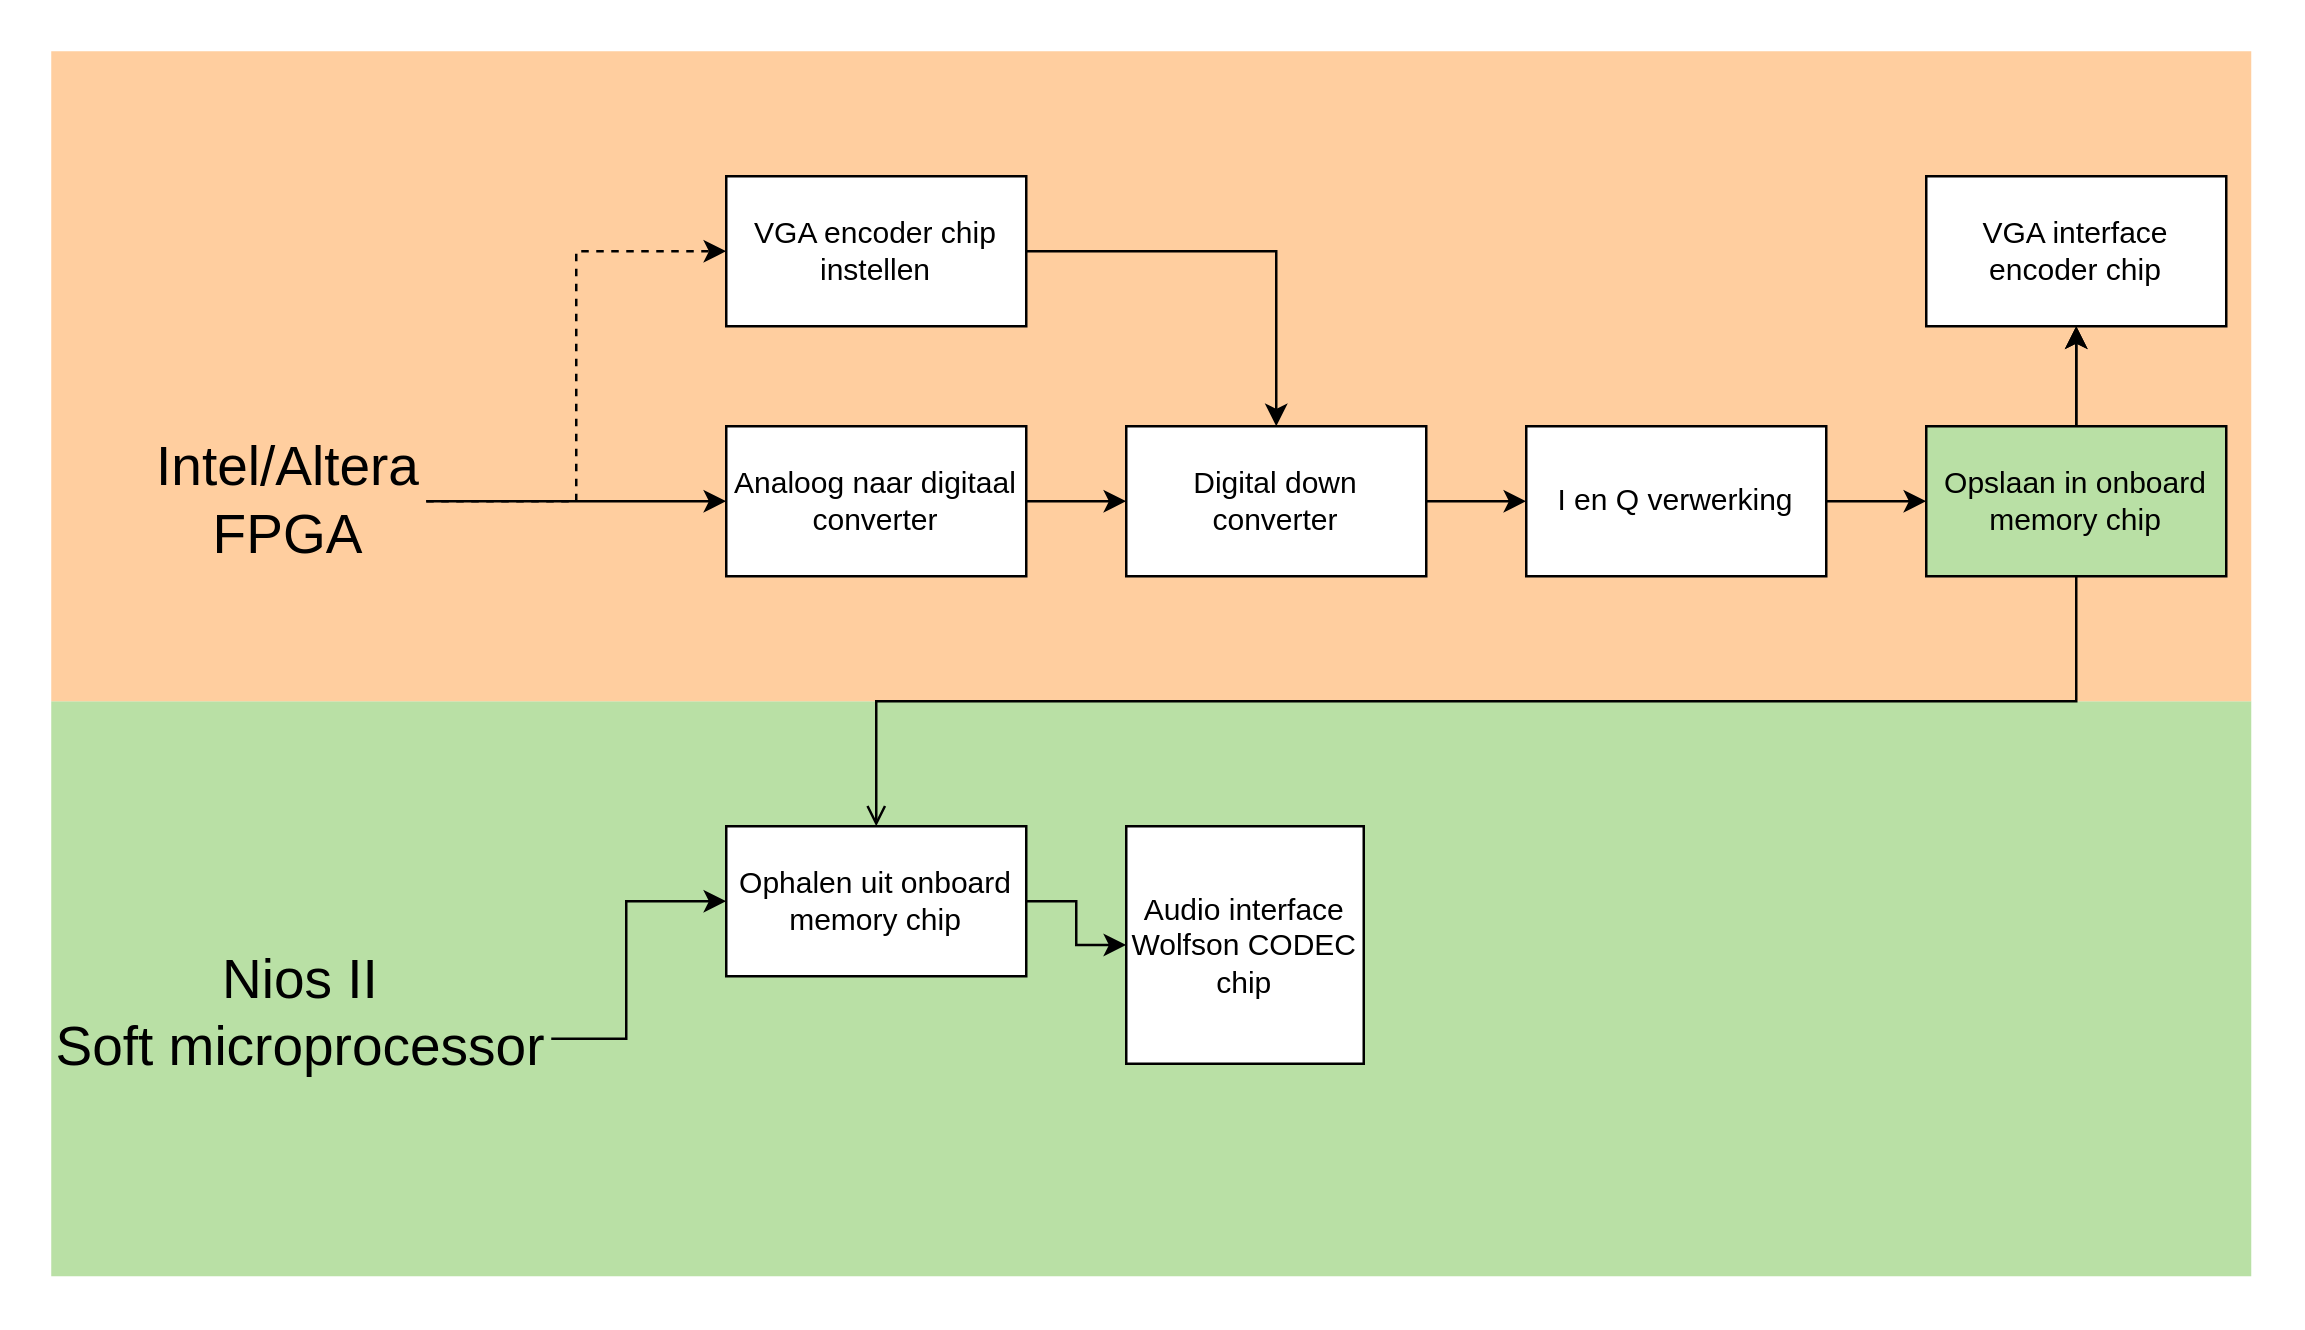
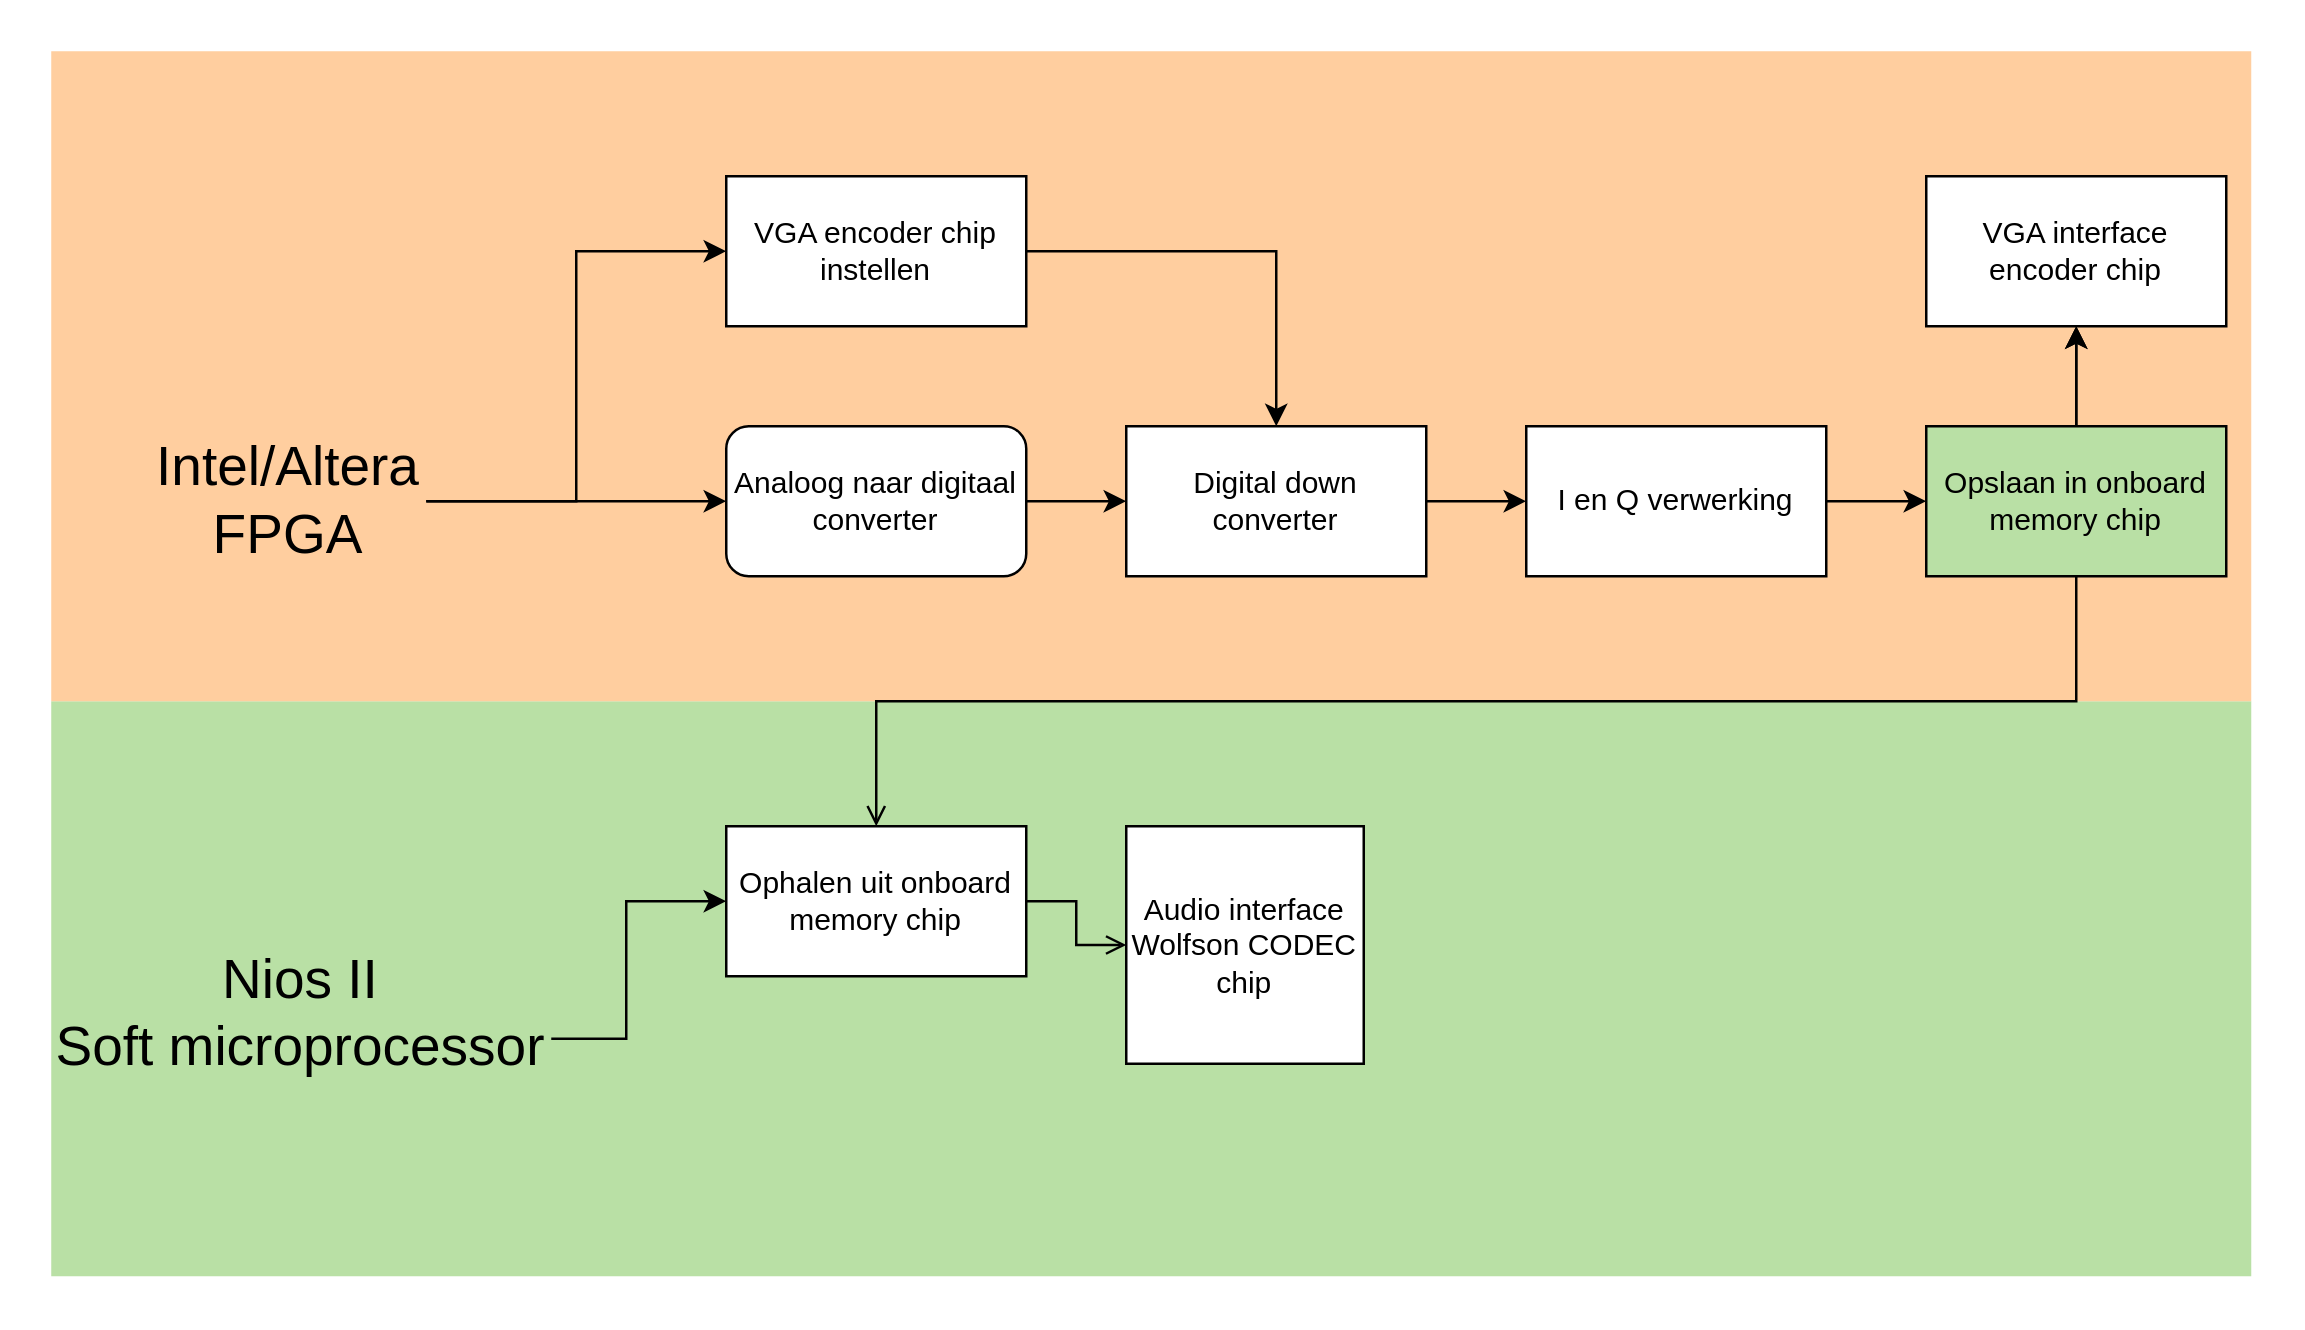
  <mxCell id="0" />
  <mxCell id="1" parent="0" />
  <mxCell id="2" value="" style="rounded=0;whiteSpace=wrap;html=1;fontSize=22;fontColor=none;labelBorderColor=default;labelBackgroundColor=#FFCE9F;noLabel=1;fillColor=#B9E0A5;strokeColor=none;" vertex="1" parent="1"><mxGeometry x="20" y="280" width="880" height="230" as="geometry" /></mxCell>
  <mxCell id="3" value="" style="rounded=0;whiteSpace=wrap;html=1;fontSize=22;fontColor=none;labelBorderColor=default;labelBackgroundColor=#FFCE9F;noLabel=1;fillColor=#FFCE9F;strokeColor=none;" vertex="1" parent="1"><mxGeometry x="20" y="20" width="880" height="260" as="geometry" /></mxCell>
  <mxCell id="4" style="edgeStyle=orthogonalEdgeStyle;rounded=0;orthogonalLoop=1;jettySize=auto;html=1;" edge="1" parent="1" source="5" target="7"><mxGeometry relative="1" as="geometry" /></mxCell>
- <mxCell id="5" value="Analoog naar digitaal converter" style="rounded=0;whiteSpace=wrap;html=1;" vertex="1" parent="1"><mxGeometry x="290" y="170" width="120" height="60" as="geometry" /></mxCell>
+ <mxCell id="5" value="Analoog naar digitaal converter" style="whiteSpace=wrap;html=1;rounded=1;" vertex="1" parent="1"><mxGeometry x="290" y="170" width="120" height="60" as="geometry" /></mxCell>
  <mxCell id="6" style="edgeStyle=orthogonalEdgeStyle;rounded=0;orthogonalLoop=1;jettySize=auto;html=1;" edge="1" parent="1" source="7" target="11"><mxGeometry relative="1" as="geometry" /></mxCell>
  <mxCell id="7" value="Digital down converter" style="rounded=0;whiteSpace=wrap;html=1;" vertex="1" parent="1"><mxGeometry x="450" y="170" width="120" height="60" as="geometry" /></mxCell>
  <mxCell id="8" value="Audio interface&lt;br&gt;Wolfson CODEC chip" style="rounded=0;whiteSpace=wrap;html=1;" vertex="1" parent="1"><mxGeometry x="450" y="330" width="95" height="95" as="geometry" /></mxCell>
  <mxCell id="9" style="edgeStyle=orthogonalEdgeStyle;rounded=0;orthogonalLoop=1;jettySize=auto;html=1;" edge="1" parent="1" source="11" target="14"><mxGeometry relative="1" as="geometry" /></mxCell>
  <mxCell id="10" style="edgeStyle=orthogonalEdgeStyle;rounded=0;orthogonalLoop=1;jettySize=auto;html=1;" edge="1" parent="1" source="14" target="24"><mxGeometry relative="1" as="geometry"><Array as="points"><mxPoint x="830" y="100" /></Array></mxGeometry></mxCell>
  <mxCell id="11" value="I en Q verwerking" style="rounded=0;whiteSpace=wrap;html=1;" vertex="1" parent="1"><mxGeometry x="610" y="170" width="120" height="60" as="geometry" /></mxCell>
  <mxCell id="12" style="edgeStyle=orthogonalEdgeStyle;rounded=0;orthogonalLoop=1;jettySize=auto;html=1;endArrow=open;" edge="1" parent="1" source="14" target="16"><mxGeometry relative="1" as="geometry"><Array as="points"><mxPoint x="830" y="280" /><mxPoint x="350" y="280" /></Array></mxGeometry></mxCell>
  <mxCell id="13" value="" style="edgeStyle=orthogonalEdgeStyle;rounded=0;orthogonalLoop=1;jettySize=auto;html=1;" edge="1" parent="1" source="14" target="24"><mxGeometry relative="1" as="geometry" /></mxCell>
  <mxCell id="14" value="Opslaan in onboard memory chip" style="rounded=0;whiteSpace=wrap;html=1;fillColor=#b9e0a5;" vertex="1" parent="1"><mxGeometry x="770" y="170" width="120" height="60" as="geometry" /></mxCell>
- <mxCell id="15" style="edgeStyle=orthogonalEdgeStyle;rounded=0;orthogonalLoop=1;jettySize=auto;html=1;" edge="1" parent="1" source="16" target="8"><mxGeometry relative="1" as="geometry" /></mxCell>
+ <mxCell id="15" style="edgeStyle=orthogonalEdgeStyle;rounded=0;orthogonalLoop=1;jettySize=auto;html=1;endArrow=open;" edge="1" parent="1" source="16" target="8"><mxGeometry relative="1" as="geometry" /></mxCell>
  <mxCell id="16" value="Ophalen uit onboard memory chip" style="rounded=0;whiteSpace=wrap;html=1;" vertex="1" parent="1"><mxGeometry x="290" y="330" width="120" height="60" as="geometry" /></mxCell>
  <mxCell id="17" style="edgeStyle=orthogonalEdgeStyle;rounded=0;orthogonalLoop=1;jettySize=auto;html=1;fontSize=22;" edge="1" parent="1" source="19" target="5"><mxGeometry relative="1" as="geometry" /></mxCell>
- <mxCell id="18" style="edgeStyle=orthogonalEdgeStyle;rounded=0;orthogonalLoop=1;jettySize=auto;html=1;dashed=1;" edge="1" parent="1" source="19" target="23"><mxGeometry relative="1" as="geometry"><Array as="points"><mxPoint x="230" y="200" /><mxPoint x="230" y="100" /></Array></mxGeometry></mxCell>
+ <mxCell id="18" style="edgeStyle=orthogonalEdgeStyle;rounded=0;orthogonalLoop=1;jettySize=auto;html=1;" edge="1" parent="1" source="19" target="23"><mxGeometry relative="1" as="geometry"><Array as="points"><mxPoint x="230" y="200" /><mxPoint x="230" y="100" /></Array></mxGeometry></mxCell>
  <mxCell id="19" value="Intel/Altera FPGA" style="text;html=1;strokeColor=none;fillColor=none;align=center;verticalAlign=middle;whiteSpace=wrap;rounded=0;fontSize=22;" vertex="1" parent="1"><mxGeometry x="60" y="185" width="110" height="30" as="geometry" /></mxCell>
  <mxCell id="20" style="edgeStyle=orthogonalEdgeStyle;rounded=0;orthogonalLoop=1;jettySize=auto;html=1;fontSize=22;" edge="1" parent="1" source="21"><mxGeometry relative="1" as="geometry"><mxPoint x="290" y="360" as="targetPoint" /><mxPoint x="250" y="360" as="sourcePoint" /><Array as="points"><mxPoint x="250" y="415" /><mxPoint x="250" y="360" /></Array></mxGeometry></mxCell>
  <mxCell id="21" value="Nios II &lt;br&gt;Soft microprocessor" style="text;html=1;strokeColor=none;fillColor=none;align=center;verticalAlign=middle;whiteSpace=wrap;rounded=0;fontSize=22;" vertex="1" parent="1"><mxGeometry x="20" y="390" width="200" height="30" as="geometry" /></mxCell>
  <mxCell id="22" style="edgeStyle=orthogonalEdgeStyle;rounded=0;orthogonalLoop=1;jettySize=auto;html=1;" edge="1" parent="1" source="23" target="7"><mxGeometry relative="1" as="geometry" /></mxCell>
  <mxCell id="23" value="VGA encoder chip instellen" style="rounded=0;whiteSpace=wrap;html=1;" vertex="1" parent="1"><mxGeometry x="290" y="70" width="120" height="60" as="geometry" /></mxCell>
  <mxCell id="24" value="VGA interface encoder chip" style="rounded=0;whiteSpace=wrap;html=1;" vertex="1" parent="1"><mxGeometry x="770" y="70" width="120" height="60" as="geometry" /></mxCell>
